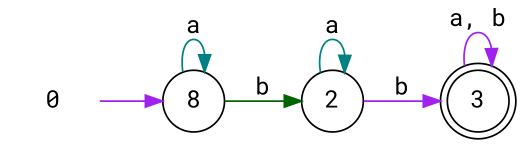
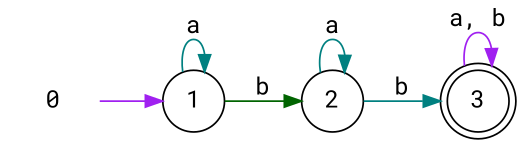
  digraph {
    fontname="Roboto Mono"
    rankdir=LR
    node [fontname="Roboto Mono" shape=circle]
    edge [color=purple fontname="Roboto Mono"]
    0 [shape=none]
-   n2 [label=8]
+   n2 [label=1]
    n3 [label=2]
    n4 [label=3 shape=doublecircle]
    0 -> n2
    n2 -> n2 [color=teal label=a]
    n2 -> n3 [color=darkgreen label=b]
    n3 -> n3 [color=teal label=a]
-   n3 -> n4 [label=b]
+   n3 -> n4 [color=teal label=b]
    n4 -> n4 [label="a, b"]
  }
